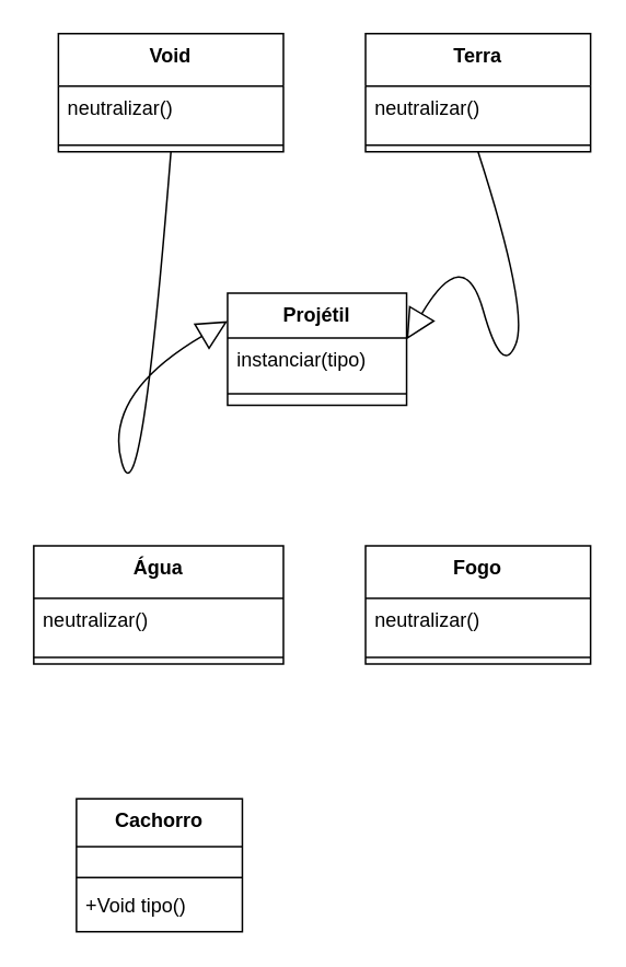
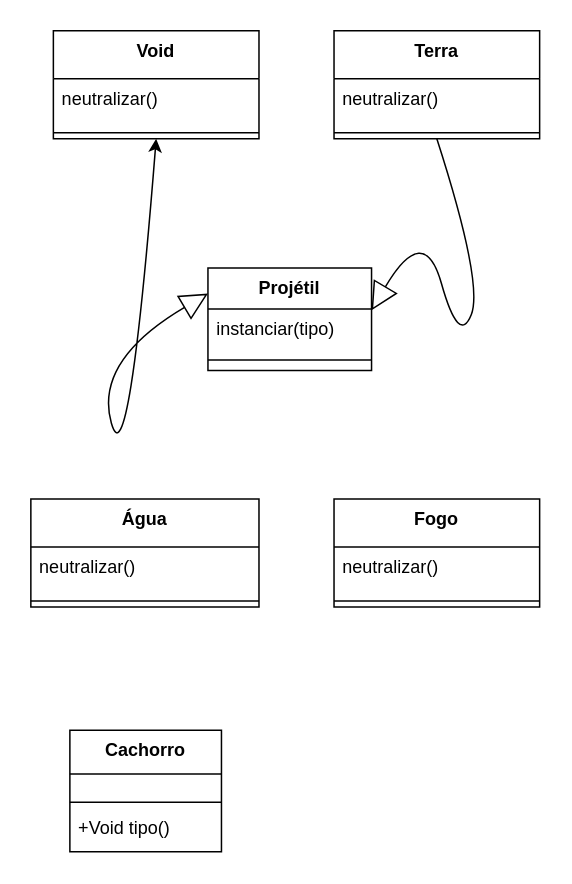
  <mxCell id="0" />
  <mxCell id="1" parent="0" />
  <mxCell id="2" value="Projétil" style="swimlane;fontStyle=1;align=center;verticalAlign=top;childLayout=stackLayout;horizontal=1;startSize=27.429;horizontalStack=0;resizeParent=1;resizeParentMax=0;resizeLast=0;collapsible=0;marginBottom=0;" parent="1" vertex="1"><mxGeometry x="138" y="178" width="109" height="68.429" as="geometry" /></mxCell>
  <mxCell id="3" value="instanciar(tipo)" style="text;strokeColor=none;fillColor=none;align=left;verticalAlign=top;spacingLeft=4;spacingRight=4;overflow=hidden;rotatable=0;points=[[0,0.5],[1,0.5]];portConstraint=eastwest;" parent="2" vertex="1"><mxGeometry y="27.429" width="109" height="27" as="geometry" /></mxCell>
  <mxCell id="4" style="line;strokeWidth=1;fillColor=none;align=left;verticalAlign=middle;spacingTop=-1;spacingLeft=3;spacingRight=3;rotatable=0;labelPosition=right;points=[];portConstraint=eastwest;strokeColor=inherit;" parent="2" vertex="1"><mxGeometry y="54.429" width="109" height="14" as="geometry" /></mxCell>
  <mxCell id="5" value="Água" style="swimlane;fontStyle=1;align=center;verticalAlign=top;childLayout=stackLayout;horizontal=1;startSize=32;horizontalStack=0;resizeParent=1;resizeParentMax=0;resizeLast=0;collapsible=0;marginBottom=0;" parent="1" vertex="1"><mxGeometry x="20" y="332" width="152" height="72" as="geometry" /></mxCell>
  <mxCell id="6" value="neutralizar()" style="text;strokeColor=none;fillColor=none;align=left;verticalAlign=top;spacingLeft=4;spacingRight=4;overflow=hidden;rotatable=0;points=[[0,0.5],[1,0.5]];portConstraint=eastwest;" parent="5" vertex="1"><mxGeometry y="32" width="152" height="32" as="geometry" /></mxCell>
  <mxCell id="7" style="line;strokeWidth=1;fillColor=none;align=left;verticalAlign=middle;spacingTop=-1;spacingLeft=3;spacingRight=3;rotatable=0;labelPosition=right;points=[];portConstraint=eastwest;strokeColor=inherit;" parent="5" vertex="1"><mxGeometry y="64" width="152" height="8" as="geometry" /></mxCell>
  <mxCell id="8" value="Fogo" style="swimlane;fontStyle=1;align=center;verticalAlign=top;childLayout=stackLayout;horizontal=1;startSize=32;horizontalStack=0;resizeParent=1;resizeParentMax=0;resizeLast=0;collapsible=0;marginBottom=0;" parent="1" vertex="1"><mxGeometry x="222" y="332" width="137" height="72" as="geometry" /></mxCell>
  <mxCell id="9" value="neutralizar()" style="text;strokeColor=none;fillColor=none;align=left;verticalAlign=top;spacingLeft=4;spacingRight=4;overflow=hidden;rotatable=0;points=[[0,0.5],[1,0.5]];portConstraint=eastwest;" parent="8" vertex="1"><mxGeometry y="32" width="137" height="32" as="geometry" /></mxCell>
  <mxCell id="10" style="line;strokeWidth=1;fillColor=none;align=left;verticalAlign=middle;spacingTop=-1;spacingLeft=3;spacingRight=3;rotatable=0;labelPosition=right;points=[];portConstraint=eastwest;strokeColor=inherit;" parent="8" vertex="1"><mxGeometry y="64" width="137" height="8" as="geometry" /></mxCell>
  <mxCell id="11" value="Cachorro" style="swimlane;fontStyle=1;align=center;verticalAlign=top;childLayout=stackLayout;horizontal=1;startSize=29.2;horizontalStack=0;resizeParent=1;resizeParentMax=0;resizeLast=0;collapsible=0;marginBottom=0;" parent="1" vertex="1"><mxGeometry x="46" y="486" width="101" height="81" as="geometry" /></mxCell>
  <mxCell id="12" style="line;strokeWidth=1;fillColor=none;align=left;verticalAlign=middle;spacingTop=-1;spacingLeft=3;spacingRight=3;rotatable=0;labelPosition=right;points=[];portConstraint=eastwest;strokeColor=inherit;" parent="11" vertex="1"><mxGeometry y="44" width="101" height="8" as="geometry" /></mxCell>
  <mxCell id="13" value="+Void tipo()" style="text;strokeColor=none;fillColor=none;align=left;verticalAlign=top;spacingLeft=4;spacingRight=4;overflow=hidden;rotatable=0;points=[[0,0.5],[1,0.5]];portConstraint=eastwest;" parent="11" vertex="1"><mxGeometry y="52" width="101" height="29" as="geometry" /></mxCell>
  <mxCell id="14" value="Terra" style="swimlane;fontStyle=1;align=center;verticalAlign=top;childLayout=stackLayout;horizontal=1;startSize=32;horizontalStack=0;resizeParent=1;resizeParentMax=0;resizeLast=0;collapsible=0;marginBottom=0;" vertex="1" parent="1"><mxGeometry x="222" y="20" width="137" height="72" as="geometry" /></mxCell>
  <mxCell id="15" value="neutralizar()" style="text;strokeColor=none;fillColor=none;align=left;verticalAlign=top;spacingLeft=4;spacingRight=4;overflow=hidden;rotatable=0;points=[[0,0.5],[1,0.5]];portConstraint=eastwest;" vertex="1" parent="14"><mxGeometry y="32" width="137" height="32" as="geometry" /></mxCell>
  <mxCell id="16" style="line;strokeWidth=1;fillColor=none;align=left;verticalAlign=middle;spacingTop=-1;spacingLeft=3;spacingRight=3;rotatable=0;labelPosition=right;points=[];portConstraint=eastwest;strokeColor=inherit;" vertex="1" parent="14"><mxGeometry y="64" width="137" height="8" as="geometry" /></mxCell>
  <mxCell id="17" value="Void" style="swimlane;fontStyle=1;align=center;verticalAlign=top;childLayout=stackLayout;horizontal=1;startSize=32;horizontalStack=0;resizeParent=1;resizeParentMax=0;resizeLast=0;collapsible=0;marginBottom=0;" vertex="1" parent="1"><mxGeometry x="35" y="20" width="137" height="72" as="geometry" /></mxCell>
  <mxCell id="18" value="neutralizar()" style="text;strokeColor=none;fillColor=none;align=left;verticalAlign=top;spacingLeft=4;spacingRight=4;overflow=hidden;rotatable=0;points=[[0,0.5],[1,0.5]];portConstraint=eastwest;" vertex="1" parent="17"><mxGeometry y="32" width="137" height="32" as="geometry" /></mxCell>
  <mxCell id="19" style="line;strokeWidth=1;fillColor=none;align=left;verticalAlign=middle;spacingTop=-1;spacingLeft=3;spacingRight=3;rotatable=0;labelPosition=right;points=[];portConstraint=eastwest;strokeColor=inherit;" vertex="1" parent="17"><mxGeometry y="64" width="137" height="8" as="geometry" /></mxCell>
- <mxCell id="20" value="" style="curved=1;startArrow=block;startSize=16;startFill=0;endArrow=none;exitX=0;exitY=0.25;entryX=0.5;entryY=1;entryDx=0;entryDy=0;exitDx=0;exitDy=0;" edge="1" parent="1" source="2" target="17"><mxGeometry relative="1" as="geometry"><Array as="points"><mxPoint x="62" y="240" /><mxPoint x="85.23" y="322.71" /></Array><mxPoint x="115.704" y="221.291" as="sourcePoint" /><mxPoint x="99.801" y="123.584" as="targetPoint" /></mxGeometry></mxCell>
+ <mxCell id="20" value="" style="curved=1;startArrow=block;startSize=16;startFill=0;endArrow=classic;exitX=0;exitY=0.25;entryX=0.5;entryY=1;entryDx=0;entryDy=0;exitDx=0;exitDy=0;" edge="1" parent="1" source="2" target="17"><mxGeometry relative="1" as="geometry"><Array as="points"><mxPoint x="62" y="240" /><mxPoint x="85.23" y="322.71" /></Array><mxPoint x="115.704" y="221.291" as="sourcePoint" /><mxPoint x="99.801" y="123.584" as="targetPoint" /></mxGeometry></mxCell>
  <mxCell id="21" value="" style="curved=1;startArrow=block;startSize=16;startFill=0;endArrow=none;exitX=1.003;exitY=0.079;exitDx=0;exitDy=0;exitPerimeter=0;entryX=0.5;entryY=1;entryDx=0;entryDy=0;" edge="1" parent="1" target="14"><mxGeometry relative="1" as="geometry"><Array as="points"><mxPoint x="281.96" y="147.08" /><mxPoint x="305.19" y="229.79" /><mxPoint x="321.67" y="188.72" /></Array><mxPoint x="246.997" y="206.282" as="sourcePoint" /><mxPoint x="318.392" y="124" as="targetPoint" /></mxGeometry></mxCell>
